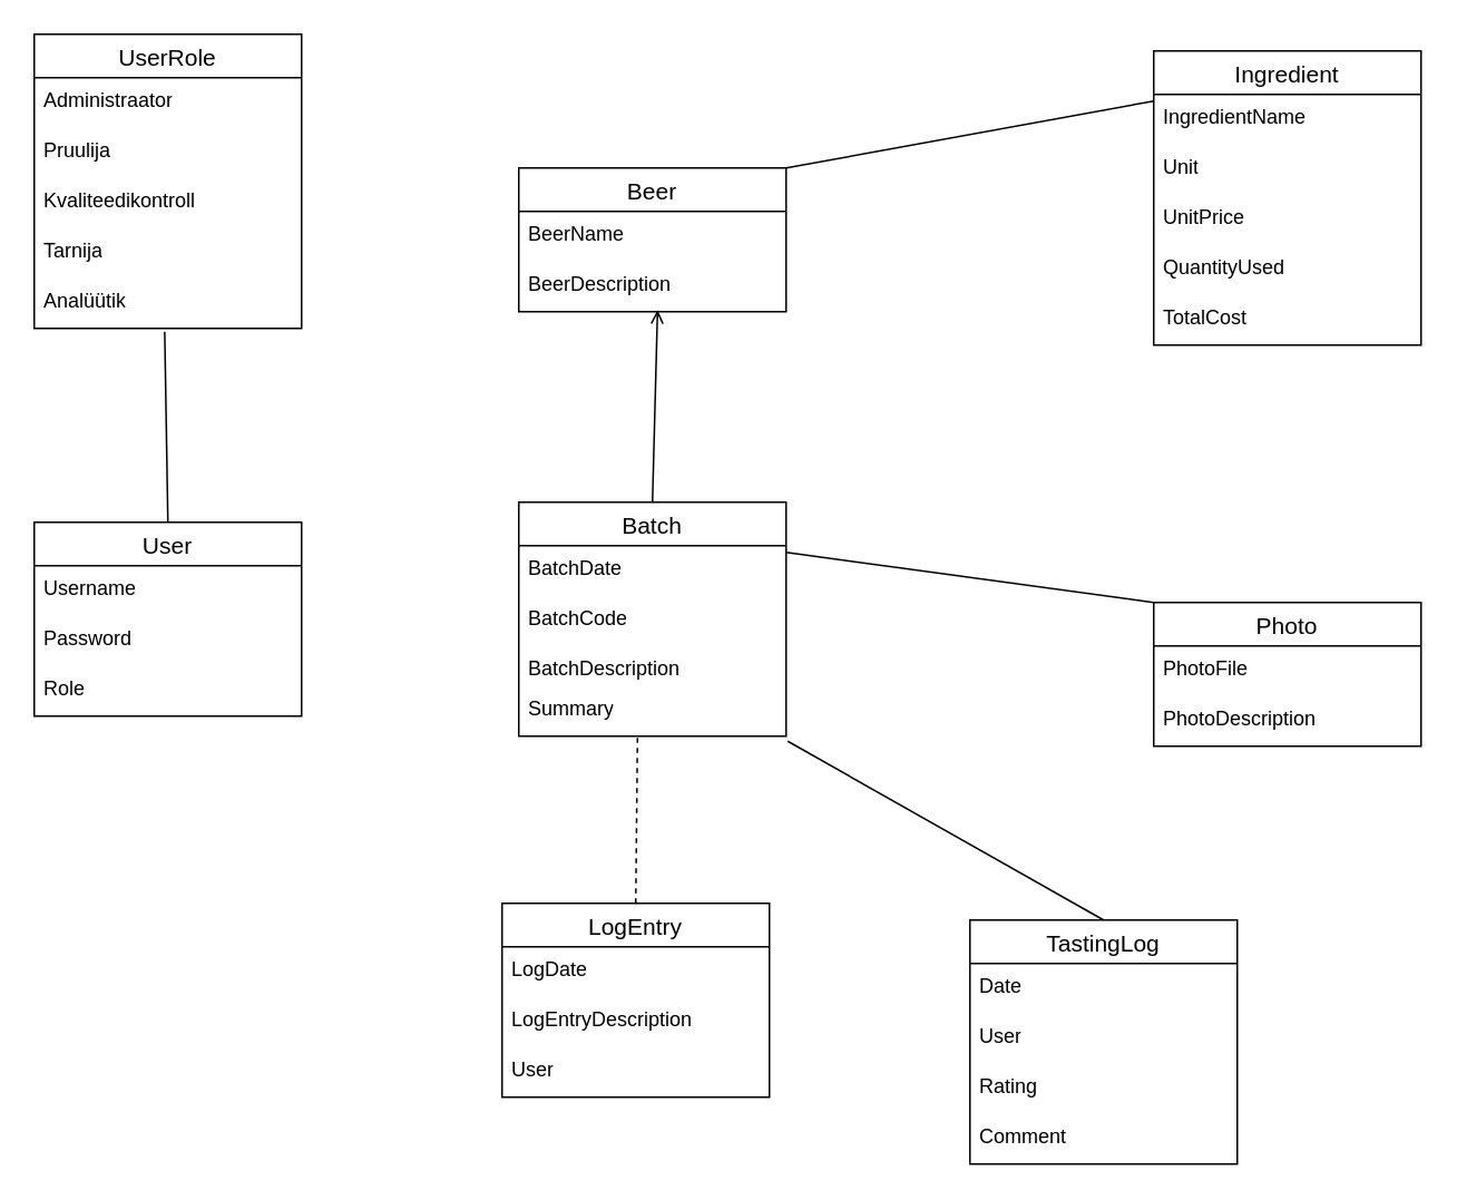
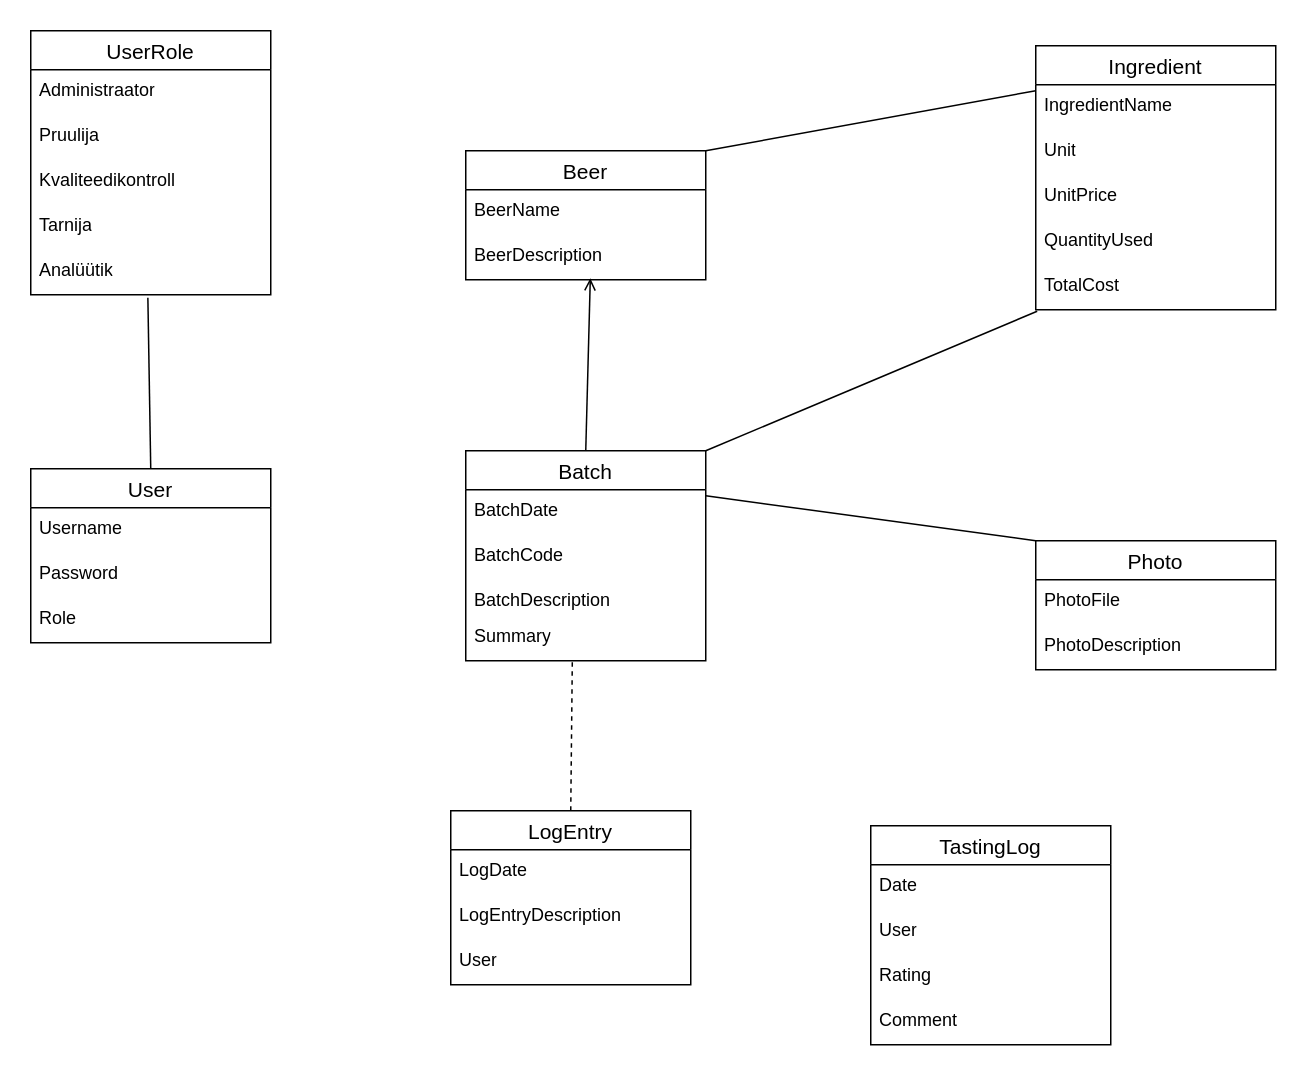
  <mxCell id="0" />
  <mxCell id="1" parent="0" />
  <mxCell id="2" value="Beer" style="swimlane;fontStyle=0;childLayout=stackLayout;horizontal=1;startSize=26;horizontalStack=0;resizeParent=1;resizeParentMax=0;resizeLast=0;collapsible=1;marginBottom=0;align=center;fontSize=14;" vertex="1" parent="1"><mxGeometry x="310" y="100" width="160" height="86" as="geometry" /></mxCell>
  <mxCell id="3" value="BeerName" style="text;strokeColor=none;fillColor=none;spacingLeft=4;spacingRight=4;overflow=hidden;rotatable=0;points=[[0,0.5],[1,0.5]];portConstraint=eastwest;fontSize=12;whiteSpace=wrap;html=1;" vertex="1" parent="2"><mxGeometry y="26" width="160" height="30" as="geometry" /></mxCell>
  <mxCell id="4" value="BeerDescription" style="text;strokeColor=none;fillColor=none;spacingLeft=4;spacingRight=4;overflow=hidden;rotatable=0;points=[[0,0.5],[1,0.5]];portConstraint=eastwest;fontSize=12;whiteSpace=wrap;html=1;" vertex="1" parent="2"><mxGeometry y="56" width="160" height="30" as="geometry" /></mxCell>
  <mxCell id="5" value="" style="endArrow=open;html=1;rounded=0;entryX=0.519;entryY=0.967;entryDx=0;entryDy=0;entryPerimeter=0;exitX=0.5;exitY=0;exitDx=0;exitDy=0;" edge="1" parent="1" source="6" target="4"><mxGeometry width="50" height="50" relative="1" as="geometry"><mxPoint x="390" y="300" as="sourcePoint" /><mxPoint x="440" y="250" as="targetPoint" /></mxGeometry></mxCell>
  <mxCell id="6" value="Batch" style="swimlane;fontStyle=0;childLayout=stackLayout;horizontal=1;startSize=26;horizontalStack=0;resizeParent=1;resizeParentMax=0;resizeLast=0;collapsible=1;marginBottom=0;align=center;fontSize=14;" vertex="1" parent="1"><mxGeometry x="310" y="300" width="160" height="140" as="geometry" /></mxCell>
  <mxCell id="7" value="BatchDate" style="text;strokeColor=none;fillColor=none;spacingLeft=4;spacingRight=4;overflow=hidden;rotatable=0;points=[[0,0.5],[1,0.5]];portConstraint=eastwest;fontSize=12;whiteSpace=wrap;html=1;" vertex="1" parent="6"><mxGeometry y="26" width="160" height="30" as="geometry" /></mxCell>
  <mxCell id="8" value="BatchCode" style="text;strokeColor=none;fillColor=none;spacingLeft=4;spacingRight=4;overflow=hidden;rotatable=0;points=[[0,0.5],[1,0.5]];portConstraint=eastwest;fontSize=12;whiteSpace=wrap;html=1;" vertex="1" parent="6"><mxGeometry y="56" width="160" height="30" as="geometry" /></mxCell>
  <mxCell id="9" value="BatchDescription&lt;br&gt;&lt;div&gt;&lt;br&gt;&lt;/div&gt;" style="text;strokeColor=none;fillColor=none;spacingLeft=4;spacingRight=4;overflow=hidden;rotatable=0;points=[[0,0.5],[1,0.5]];portConstraint=eastwest;fontSize=12;whiteSpace=wrap;html=1;" vertex="1" parent="6"><mxGeometry y="86" width="160" height="24" as="geometry" /></mxCell>
  <mxCell id="10" value="Summary" style="text;strokeColor=none;fillColor=none;spacingLeft=4;spacingRight=4;overflow=hidden;rotatable=0;points=[[0,0.5],[1,0.5]];portConstraint=eastwest;fontSize=12;whiteSpace=wrap;html=1;" vertex="1" parent="6"><mxGeometry y="110" width="160" height="30" as="geometry" /></mxCell>
  <mxCell id="11" value="Ingredient" style="swimlane;fontStyle=0;childLayout=stackLayout;horizontal=1;startSize=26;horizontalStack=0;resizeParent=1;resizeParentMax=0;resizeLast=0;collapsible=1;marginBottom=0;align=center;fontSize=14;" vertex="1" parent="1"><mxGeometry x="690" y="30" width="160" height="176" as="geometry" /></mxCell>
  <mxCell id="12" value="IngredientName" style="text;strokeColor=none;fillColor=none;spacingLeft=4;spacingRight=4;overflow=hidden;rotatable=0;points=[[0,0.5],[1,0.5]];portConstraint=eastwest;fontSize=12;whiteSpace=wrap;html=1;" vertex="1" parent="11"><mxGeometry y="26" width="160" height="30" as="geometry" /></mxCell>
  <mxCell id="13" value="Unit" style="text;strokeColor=none;fillColor=none;spacingLeft=4;spacingRight=4;overflow=hidden;rotatable=0;points=[[0,0.5],[1,0.5]];portConstraint=eastwest;fontSize=12;whiteSpace=wrap;html=1;" vertex="1" parent="11"><mxGeometry y="56" width="160" height="30" as="geometry" /></mxCell>
  <mxCell id="14" value="UnitPrice" style="text;strokeColor=none;fillColor=none;spacingLeft=4;spacingRight=4;overflow=hidden;rotatable=0;points=[[0,0.5],[1,0.5]];portConstraint=eastwest;fontSize=12;whiteSpace=wrap;html=1;" vertex="1" parent="11"><mxGeometry y="86" width="160" height="30" as="geometry" /></mxCell>
  <mxCell id="15" value="QuantityUsed" style="text;strokeColor=none;fillColor=none;spacingLeft=4;spacingRight=4;overflow=hidden;rotatable=0;points=[[0,0.5],[1,0.5]];portConstraint=eastwest;fontSize=12;whiteSpace=wrap;html=1;" vertex="1" parent="11"><mxGeometry y="116" width="160" height="30" as="geometry" /></mxCell>
  <mxCell id="16" value="TotalCost" style="text;strokeColor=none;fillColor=none;spacingLeft=4;spacingRight=4;overflow=hidden;rotatable=0;points=[[0,0.5],[1,0.5]];portConstraint=eastwest;fontSize=12;whiteSpace=wrap;html=1;" vertex="1" parent="11"><mxGeometry y="146" width="160" height="30" as="geometry" /></mxCell>
+ <mxCell id="17" value="" style="endArrow=none;html=1;rounded=0;exitX=1;exitY=0;exitDx=0;exitDy=0;entryX=0.006;entryY=1.033;entryDx=0;entryDy=0;entryPerimeter=0;" edge="1" parent="1" source="6" target="16"><mxGeometry width="50" height="50" relative="1" as="geometry"><mxPoint x="570" y="190" as="sourcePoint" /><mxPoint x="620" y="140" as="targetPoint" /></mxGeometry></mxCell>
  <mxCell id="18" value="LogEntry" style="swimlane;fontStyle=0;childLayout=stackLayout;horizontal=1;startSize=26;horizontalStack=0;resizeParent=1;resizeParentMax=0;resizeLast=0;collapsible=1;marginBottom=0;align=center;fontSize=14;" vertex="1" parent="1"><mxGeometry x="300" y="540" width="160" height="116" as="geometry" /></mxCell>
  <mxCell id="19" value="LogDate" style="text;strokeColor=none;fillColor=none;spacingLeft=4;spacingRight=4;overflow=hidden;rotatable=0;points=[[0,0.5],[1,0.5]];portConstraint=eastwest;fontSize=12;whiteSpace=wrap;html=1;" vertex="1" parent="18"><mxGeometry y="26" width="160" height="30" as="geometry" /></mxCell>
  <mxCell id="20" value="LogEntryDescription" style="text;strokeColor=none;fillColor=none;spacingLeft=4;spacingRight=4;overflow=hidden;rotatable=0;points=[[0,0.5],[1,0.5]];portConstraint=eastwest;fontSize=12;whiteSpace=wrap;html=1;" vertex="1" parent="18"><mxGeometry y="56" width="160" height="30" as="geometry" /></mxCell>
  <mxCell id="21" value="User" style="text;strokeColor=none;fillColor=none;spacingLeft=4;spacingRight=4;overflow=hidden;rotatable=0;points=[[0,0.5],[1,0.5]];portConstraint=eastwest;fontSize=12;whiteSpace=wrap;html=1;" vertex="1" parent="18"><mxGeometry y="86" width="160" height="30" as="geometry" /></mxCell>
  <mxCell id="22" value="" style="endArrow=none;html=1;rounded=0;entryX=0.444;entryY=1;entryDx=0;entryDy=0;entryPerimeter=0;exitX=0.5;exitY=0;exitDx=0;exitDy=0;dashed=1;" edge="1" parent="1" source="18" target="10"><mxGeometry width="50" height="50" relative="1" as="geometry"><mxPoint x="380" y="540" as="sourcePoint" /><mxPoint x="430" y="490" as="targetPoint" /></mxGeometry></mxCell>
  <mxCell id="23" value="TastingLog" style="swimlane;fontStyle=0;childLayout=stackLayout;horizontal=1;startSize=26;horizontalStack=0;resizeParent=1;resizeParentMax=0;resizeLast=0;collapsible=1;marginBottom=0;align=center;fontSize=14;" vertex="1" parent="1"><mxGeometry x="580" y="550" width="160" height="146" as="geometry" /></mxCell>
  <mxCell id="24" value="Date" style="text;strokeColor=none;fillColor=none;spacingLeft=4;spacingRight=4;overflow=hidden;rotatable=0;points=[[0,0.5],[1,0.5]];portConstraint=eastwest;fontSize=12;whiteSpace=wrap;html=1;" vertex="1" parent="23"><mxGeometry y="26" width="160" height="30" as="geometry" /></mxCell>
  <mxCell id="25" value="User" style="text;strokeColor=none;fillColor=none;spacingLeft=4;spacingRight=4;overflow=hidden;rotatable=0;points=[[0,0.5],[1,0.5]];portConstraint=eastwest;fontSize=12;whiteSpace=wrap;html=1;" vertex="1" parent="23"><mxGeometry y="56" width="160" height="30" as="geometry" /></mxCell>
  <mxCell id="26" value="Rating" style="text;strokeColor=none;fillColor=none;spacingLeft=4;spacingRight=4;overflow=hidden;rotatable=0;points=[[0,0.5],[1,0.5]];portConstraint=eastwest;fontSize=12;whiteSpace=wrap;html=1;" vertex="1" parent="23"><mxGeometry y="86" width="160" height="30" as="geometry" /></mxCell>
  <mxCell id="27" value="Comment" style="text;strokeColor=none;fillColor=none;spacingLeft=4;spacingRight=4;overflow=hidden;rotatable=0;points=[[0,0.5],[1,0.5]];portConstraint=eastwest;fontSize=12;whiteSpace=wrap;html=1;" vertex="1" parent="23"><mxGeometry y="116" width="160" height="30" as="geometry" /></mxCell>
- <mxCell id="28" value="" style="endArrow=none;html=1;rounded=0;entryX=0.5;entryY=0;entryDx=0;entryDy=0;exitX=1.006;exitY=1.1;exitDx=0;exitDy=0;exitPerimeter=0;" edge="1" parent="1" source="10" target="23"><mxGeometry width="50" height="50" relative="1" as="geometry"><mxPoint x="560" y="540" as="sourcePoint" /><mxPoint x="610" y="490" as="targetPoint" /></mxGeometry></mxCell>
  <mxCell id="29" value="Photo" style="swimlane;fontStyle=0;childLayout=stackLayout;horizontal=1;startSize=26;horizontalStack=0;resizeParent=1;resizeParentMax=0;resizeLast=0;collapsible=1;marginBottom=0;align=center;fontSize=14;" vertex="1" parent="1"><mxGeometry x="690" y="360" width="160" height="86" as="geometry" /></mxCell>
  <mxCell id="30" value="PhotoFile" style="text;strokeColor=none;fillColor=none;spacingLeft=4;spacingRight=4;overflow=hidden;rotatable=0;points=[[0,0.5],[1,0.5]];portConstraint=eastwest;fontSize=12;whiteSpace=wrap;html=1;" vertex="1" parent="29"><mxGeometry y="26" width="160" height="30" as="geometry" /></mxCell>
  <mxCell id="31" value="PhotoDescription" style="text;strokeColor=none;fillColor=none;spacingLeft=4;spacingRight=4;overflow=hidden;rotatable=0;points=[[0,0.5],[1,0.5]];portConstraint=eastwest;fontSize=12;whiteSpace=wrap;html=1;" vertex="1" parent="29"><mxGeometry y="56" width="160" height="30" as="geometry" /></mxCell>
  <mxCell id="32" value="" style="endArrow=none;html=1;rounded=0;entryX=0;entryY=0;entryDx=0;entryDy=0;" edge="1" parent="1" target="29"><mxGeometry width="50" height="50" relative="1" as="geometry"><mxPoint x="470" y="330" as="sourcePoint" /><mxPoint x="600" y="180" as="targetPoint" /></mxGeometry></mxCell>
  <mxCell id="33" value="User" style="swimlane;fontStyle=0;childLayout=stackLayout;horizontal=1;startSize=26;horizontalStack=0;resizeParent=1;resizeParentMax=0;resizeLast=0;collapsible=1;marginBottom=0;align=center;fontSize=14;" vertex="1" parent="1"><mxGeometry x="20" y="312" width="160" height="116" as="geometry" /></mxCell>
  <mxCell id="34" value="Username" style="text;strokeColor=none;fillColor=none;spacingLeft=4;spacingRight=4;overflow=hidden;rotatable=0;points=[[0,0.5],[1,0.5]];portConstraint=eastwest;fontSize=12;whiteSpace=wrap;html=1;" vertex="1" parent="33"><mxGeometry y="26" width="160" height="30" as="geometry" /></mxCell>
  <mxCell id="35" value="Password" style="text;strokeColor=none;fillColor=none;spacingLeft=4;spacingRight=4;overflow=hidden;rotatable=0;points=[[0,0.5],[1,0.5]];portConstraint=eastwest;fontSize=12;whiteSpace=wrap;html=1;" vertex="1" parent="33"><mxGeometry y="56" width="160" height="30" as="geometry" /></mxCell>
  <mxCell id="36" value="Role" style="text;strokeColor=none;fillColor=none;spacingLeft=4;spacingRight=4;overflow=hidden;rotatable=0;points=[[0,0.5],[1,0.5]];portConstraint=eastwest;fontSize=12;whiteSpace=wrap;html=1;" vertex="1" parent="33"><mxGeometry y="86" width="160" height="30" as="geometry" /></mxCell>
  <mxCell id="37" value="UserRole" style="swimlane;fontStyle=0;childLayout=stackLayout;horizontal=1;startSize=26;horizontalStack=0;resizeParent=1;resizeParentMax=0;resizeLast=0;collapsible=1;marginBottom=0;align=center;fontSize=14;" vertex="1" parent="1"><mxGeometry x="20" y="20" width="160" height="176" as="geometry" /></mxCell>
  <mxCell id="38" value="Administraator" style="text;strokeColor=none;fillColor=none;spacingLeft=4;spacingRight=4;overflow=hidden;rotatable=0;points=[[0,0.5],[1,0.5]];portConstraint=eastwest;fontSize=12;whiteSpace=wrap;html=1;" vertex="1" parent="37"><mxGeometry y="26" width="160" height="30" as="geometry" /></mxCell>
  <mxCell id="39" value="Pruulija" style="text;strokeColor=none;fillColor=none;spacingLeft=4;spacingRight=4;overflow=hidden;rotatable=0;points=[[0,0.5],[1,0.5]];portConstraint=eastwest;fontSize=12;whiteSpace=wrap;html=1;" vertex="1" parent="37"><mxGeometry y="56" width="160" height="30" as="geometry" /></mxCell>
  <mxCell id="40" value="Kvaliteedikontroll" style="text;strokeColor=none;fillColor=none;spacingLeft=4;spacingRight=4;overflow=hidden;rotatable=0;points=[[0,0.5],[1,0.5]];portConstraint=eastwest;fontSize=12;whiteSpace=wrap;html=1;" vertex="1" parent="37"><mxGeometry y="86" width="160" height="30" as="geometry" /></mxCell>
  <mxCell id="41" value="Tarnija" style="text;strokeColor=none;fillColor=none;spacingLeft=4;spacingRight=4;overflow=hidden;rotatable=0;points=[[0,0.5],[1,0.5]];portConstraint=eastwest;fontSize=12;whiteSpace=wrap;html=1;" vertex="1" parent="37"><mxGeometry y="116" width="160" height="30" as="geometry" /></mxCell>
  <mxCell id="42" value="Analüütik" style="text;strokeColor=none;fillColor=none;spacingLeft=4;spacingRight=4;overflow=hidden;rotatable=0;points=[[0,0.5],[1,0.5]];portConstraint=eastwest;fontSize=12;whiteSpace=wrap;html=1;" vertex="1" parent="37"><mxGeometry y="146" width="160" height="30" as="geometry" /></mxCell>
  <mxCell id="43" value="" style="endArrow=none;html=1;rounded=0;entryX=0.488;entryY=1.067;entryDx=0;entryDy=0;entryPerimeter=0;exitX=0.5;exitY=0;exitDx=0;exitDy=0;" edge="1" parent="1" source="33" target="42"><mxGeometry width="50" height="50" relative="1" as="geometry"><mxPoint x="80" y="260" as="sourcePoint" /><mxPoint x="130" y="210" as="targetPoint" /></mxGeometry></mxCell>
  <mxCell id="44" value="" style="endArrow=none;html=1;rounded=0;exitX=1;exitY=0;exitDx=0;exitDy=0;" edge="1" parent="1" source="2"><mxGeometry width="50" height="50" relative="1" as="geometry"><mxPoint x="550" y="90" as="sourcePoint" /><mxPoint x="690" y="60" as="targetPoint" /></mxGeometry></mxCell>
